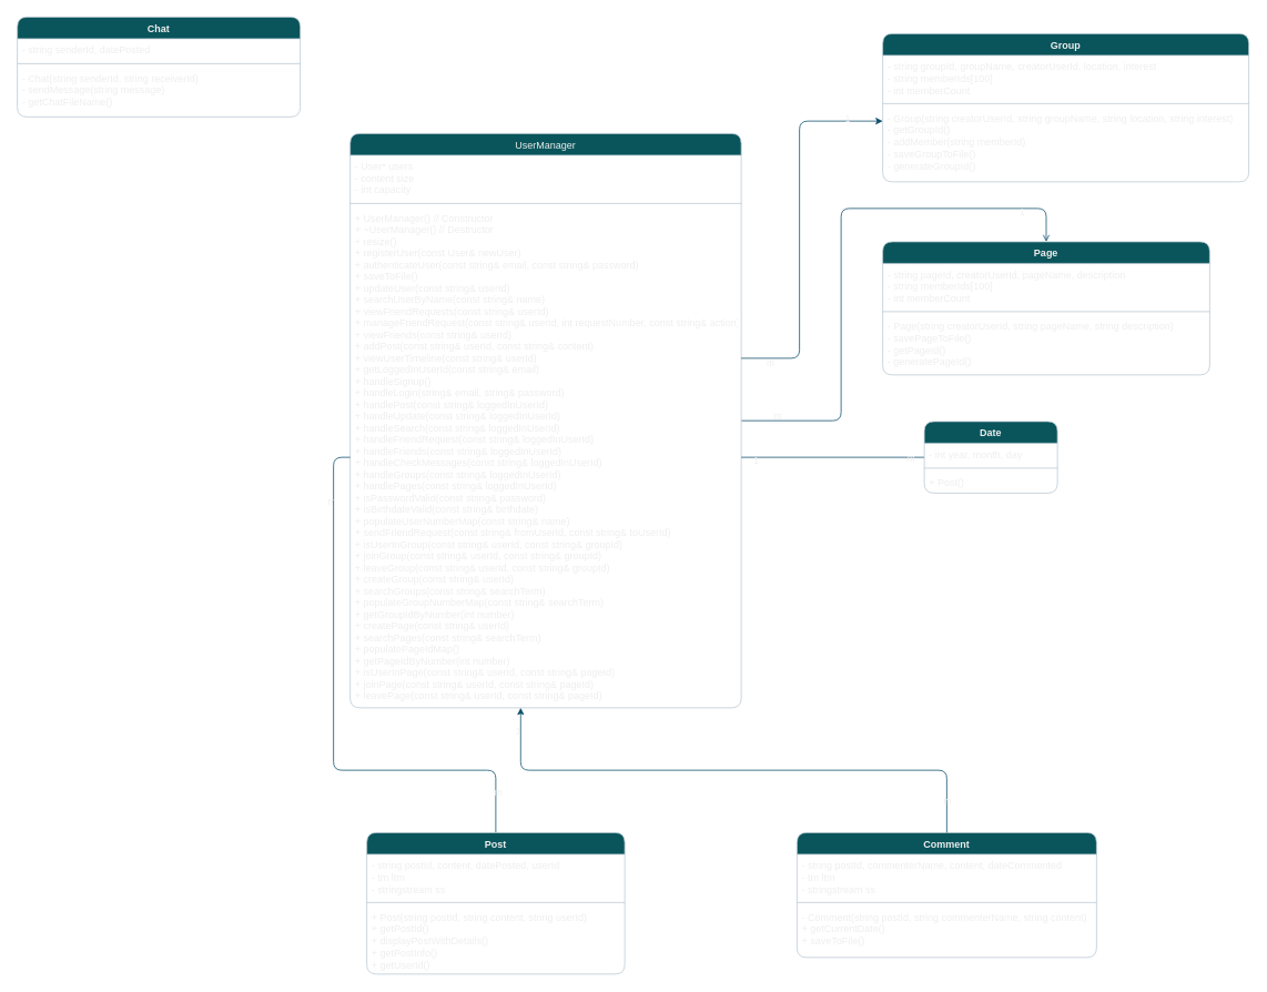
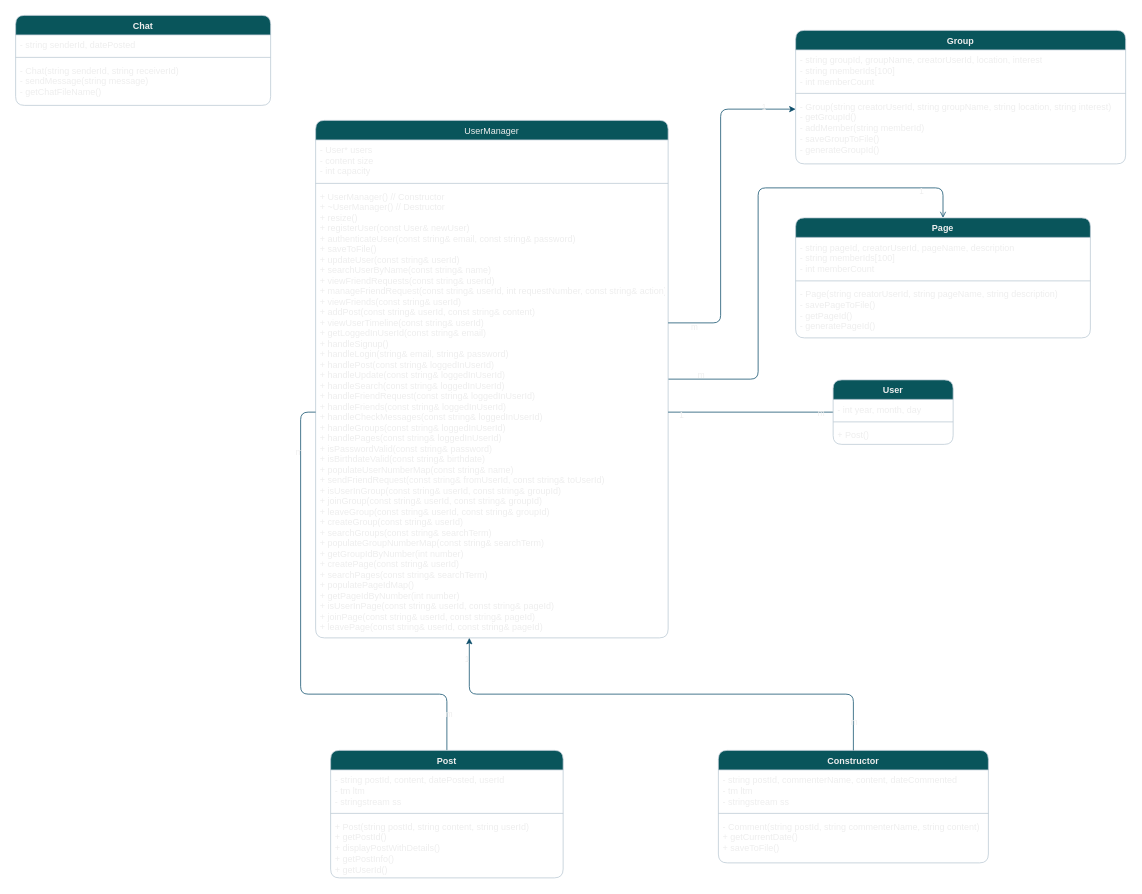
  <mxCell id="0" />
  <mxCell id="1" parent="0" />
  <mxCell id="2" style="edgeStyle=orthogonalEdgeStyle;rounded=1;orthogonalLoop=1;jettySize=auto;html=1;entryX=0.5;entryY=0;entryDx=0;entryDy=0;labelBackgroundColor=none;strokeColor=#0B4D6A;fontColor=default;endArrow=open;" parent="1" source="5" target="35" edge="1"><mxGeometry relative="1" as="geometry"><Array as="points"><mxPoint x="1010" y="505" /><mxPoint x="1010" y="250" /><mxPoint x="1257" y="250" /></Array></mxGeometry></mxCell>
  <mxCell id="3" value="m" style="edgeLabel;html=1;align=center;verticalAlign=middle;resizable=0;points=[];rounded=1;labelBackgroundColor=none;fontColor=#EEEEEE;" parent="2" vertex="1" connectable="0"><mxGeometry x="-0.866" y="6" relative="1" as="geometry"><mxPoint x="-1" as="offset" /></mxGeometry></mxCell>
  <mxCell id="4" value="1" style="edgeLabel;html=1;align=center;verticalAlign=middle;resizable=0;points=[];rounded=1;labelBackgroundColor=none;fontColor=#EEEEEE;" parent="2" vertex="1" connectable="0"><mxGeometry x="0.792" y="-4" relative="1" as="geometry"><mxPoint x="-1" as="offset" /></mxGeometry></mxCell>
  <mxCell id="5" value="UserManager" style="swimlane;fontStyle=0;align=center;verticalAlign=top;childLayout=stackLayout;horizontal=1;startSize=26;horizontalStack=0;resizeParent=1;resizeLast=0;collapsible=1;marginBottom=0;rounded=1;shadow=0;strokeWidth=1;fillColor=#09555B;labelBackgroundColor=none;strokeColor=#BAC8D3;fontColor=#EEEEEE;" parent="1" vertex="1"><mxGeometry x="420" y="160" width="470" height="690" as="geometry"><mxRectangle x="550" y="140" width="160" height="26" as="alternateBounds" /></mxGeometry></mxCell>
  <mxCell id="6" value="- User* users&#10;- content size&#10;- int capacity" style="text;align=left;verticalAlign=top;spacingLeft=4;spacingRight=4;overflow=hidden;rotatable=0;points=[[0,0.5],[1,0.5]];portConstraint=eastwest;rounded=1;labelBackgroundColor=none;fontColor=#EEEEEE;" parent="5" vertex="1"><mxGeometry y="26" width="470" height="54" as="geometry" /></mxCell>
  <mxCell id="7" value="" style="line;html=1;strokeWidth=1;align=left;verticalAlign=middle;spacingTop=-1;spacingLeft=3;spacingRight=3;rotatable=0;labelPosition=right;points=[];portConstraint=eastwest;rounded=1;labelBackgroundColor=none;fillColor=#09555B;strokeColor=#BAC8D3;fontColor=#EEEEEE;" parent="5" vertex="1"><mxGeometry y="80" width="470" height="8" as="geometry" /></mxCell>
  <mxCell id="8" value="+ UserManager()  // Constructor&#10;+ ~UserManager()  // Destructor&#10;+ resize()&#10;+ registerUser(const User&amp; newUser)&#10;+ authenticateUser(const string&amp; email, const string&amp; password)&#10;+ saveToFile()&#10;+ updateUser(const string&amp; userId)&#10;+ searchUserByName(const string&amp; name)&#10;+ viewFriendRequests(const string&amp; userId)&#10;+ manageFriendRequest(const string&amp; userId, int requestNumber, const string&amp; action)&#10;+ viewFriends(const string&amp; userId)&#10;+ addPost(const string&amp; userId, const string&amp; content)&#10;+ viewUserTimeline(const string&amp; userId)&#10;+ getLoggedInUserId(const string&amp; email)&#10;+ handleSignup()&#10;+ handleLogin(string&amp; email, string&amp; password)&#10;+ handlePost(const string&amp; loggedInUserId)&#10;+ handleUpdate(const string&amp; loggedInUserId)&#10;+ handleSearch(const string&amp; loggedInUserId)&#10;+ handleFriendRequest(const string&amp; loggedInUserId)&#10;+ handleFriends(const string&amp; loggedInUserId)&#10;+ handleCheckMessages(const string&amp; loggedInUserId)&#10;+ handleGroups(const string&amp; loggedInUserId)&#10;+ handlePages(const string&amp; loggedInUserId)&#10;+ isPasswordValid(const string&amp; password)&#10;+ isBirthdateValid(const string&amp; birthdate)&#10;+ populateUserNumberMap(const string&amp; name)&#10;+ sendFriendRequest(const string&amp; fromUserId, const string&amp; toUserId)&#10;+ isUserInGroup(const string&amp; userId, const string&amp; groupId)&#10;+ joinGroup(const string&amp; userId, const string&amp; groupId)&#10;+ leaveGroup(const string&amp; userId, const string&amp; groupId)&#10;+ createGroup(const string&amp; userId)&#10;+ searchGroups(const string&amp; searchTerm)&#10;+ populateGroupNumberMap(const string&amp; searchTerm)&#10;+ getGroupIdByNumber(int number)&#10;+ createPage(const string&amp; userId)&#10;+ searchPages(const string&amp; searchTerm)&#10;+ populatePageIdMap()&#10;+ getPageIdByNumber(int number)&#10;+ isUserInPage(const string&amp; userId, const string&amp; pageId)&#10;+ joinPage(const string&amp; userId, const string&amp; pageId)&#10;+ leavePage(const string&amp; userId, const string&amp; pageId)" style="text;align=left;verticalAlign=top;spacingLeft=4;spacingRight=4;overflow=hidden;rotatable=0;points=[[0,0.5],[1,0.5]];portConstraint=eastwest;rounded=1;labelBackgroundColor=none;fontColor=#EEEEEE;" parent="5" vertex="1"><mxGeometry y="88" width="470" height="602" as="geometry" /></mxCell>
  <mxCell id="9" style="edgeStyle=orthogonalEdgeStyle;rounded=1;orthogonalLoop=1;jettySize=auto;html=1;endArrow=none;endFill=0;labelBackgroundColor=none;strokeColor=#0B4D6A;fontColor=default;" parent="1" source="12" target="8" edge="1"><mxGeometry relative="1" as="geometry" /></mxCell>
  <mxCell id="10" value="m" style="edgeLabel;html=1;align=center;verticalAlign=middle;resizable=0;points=[];rounded=1;labelBackgroundColor=none;fontColor=#EEEEEE;" parent="9" vertex="1" connectable="0"><mxGeometry x="0.783" y="3" relative="1" as="geometry"><mxPoint as="offset" /></mxGeometry></mxCell>
  <mxCell id="11" value="m" style="edgeLabel;html=1;align=center;verticalAlign=middle;resizable=0;points=[];rounded=1;labelBackgroundColor=none;fontColor=#EEEEEE;" parent="9" vertex="1" connectable="0"><mxGeometry x="-0.854" y="-2" relative="1" as="geometry"><mxPoint as="offset" /></mxGeometry></mxCell>
  <mxCell id="12" value="Post" style="swimlane;fontStyle=1;align=center;verticalAlign=top;childLayout=stackLayout;horizontal=1;startSize=26;horizontalStack=0;resizeParent=1;resizeParentMax=0;resizeLast=0;collapsible=1;marginBottom=0;whiteSpace=wrap;html=1;fillColor=#09555B;rounded=1;labelBackgroundColor=none;strokeColor=#BAC8D3;fontColor=#EEEEEE;" parent="1" vertex="1"><mxGeometry x="440" y="1000" width="310" height="170" as="geometry" /></mxCell>
  <mxCell id="13" value="&lt;div&gt;- string postId, content, datePosted, userId&lt;/div&gt;&lt;div&gt;- tm ltm&lt;/div&gt;&lt;div&gt;- stringstream ss&lt;/div&gt;" style="text;strokeColor=none;fillColor=none;align=left;verticalAlign=top;spacingLeft=4;spacingRight=4;overflow=hidden;rotatable=0;points=[[0,0.5],[1,0.5]];portConstraint=eastwest;whiteSpace=wrap;html=1;rounded=1;labelBackgroundColor=none;fontColor=#EEEEEE;" parent="12" vertex="1"><mxGeometry y="26" width="310" height="54" as="geometry" /></mxCell>
  <mxCell id="14" value="" style="line;strokeWidth=1;fillColor=none;align=left;verticalAlign=middle;spacingTop=-1;spacingLeft=3;spacingRight=3;rotatable=0;labelPosition=right;points=[];portConstraint=eastwest;strokeColor=#BAC8D3;rounded=1;labelBackgroundColor=none;fontColor=#EEEEEE;" parent="12" vertex="1"><mxGeometry y="80" width="310" height="8" as="geometry" /></mxCell>
  <mxCell id="15" value="&lt;div&gt;+ Post(string postId, string content, string userId)&lt;/div&gt;&lt;div&gt;&lt;span style=&quot;background-color: initial;&quot;&gt;+ getPostId()&lt;/span&gt;&lt;/div&gt;&lt;div&gt;&lt;span style=&quot;background-color: initial;&quot;&gt;+ displayPostWithDetails()&lt;/span&gt;&lt;/div&gt;&lt;div&gt;+ getPostInfo()&lt;/div&gt;&lt;div&gt;+ getUserId()&lt;/div&gt;" style="text;strokeColor=none;fillColor=none;align=left;verticalAlign=top;spacingLeft=4;spacingRight=4;overflow=hidden;rotatable=0;points=[[0,0.5],[1,0.5]];portConstraint=eastwest;whiteSpace=wrap;html=1;rounded=1;labelBackgroundColor=none;fontColor=#EEEEEE;" parent="12" vertex="1"><mxGeometry y="88" width="310" height="82" as="geometry" /></mxCell>
  <mxCell id="16" style="edgeStyle=orthogonalEdgeStyle;rounded=1;orthogonalLoop=1;jettySize=auto;html=1;endArrow=none;endFill=0;labelBackgroundColor=none;strokeColor=#0B4D6A;fontColor=default;" parent="1" source="19" target="8" edge="1"><mxGeometry relative="1" as="geometry" /></mxCell>
  <mxCell id="17" value="m" style="edgeLabel;html=1;align=center;verticalAlign=middle;resizable=0;points=[];rounded=1;labelBackgroundColor=none;fontColor=#EEEEEE;" parent="16" vertex="1" connectable="0"><mxGeometry x="-0.846" relative="1" as="geometry"><mxPoint as="offset" /></mxGeometry></mxCell>
  <mxCell id="18" value="1" style="edgeLabel;html=1;align=center;verticalAlign=middle;resizable=0;points=[];rounded=1;labelBackgroundColor=none;fontColor=#EEEEEE;" parent="16" vertex="1" connectable="0"><mxGeometry x="0.843" y="3" relative="1" as="geometry"><mxPoint as="offset" /></mxGeometry></mxCell>
- <mxCell id="19" value="Date" style="swimlane;fontStyle=1;align=center;verticalAlign=top;childLayout=stackLayout;horizontal=1;startSize=26;horizontalStack=0;resizeParent=1;resizeParentMax=0;resizeLast=0;collapsible=1;marginBottom=0;whiteSpace=wrap;html=1;fillColor=#09555B;rounded=1;labelBackgroundColor=none;strokeColor=#BAC8D3;fontColor=#EEEEEE;" parent="1" vertex="1"><mxGeometry x="1110" y="506" width="160" height="86" as="geometry" /></mxCell>
+ <mxCell id="19" value="User" style="swimlane;fontStyle=1;align=center;verticalAlign=top;childLayout=stackLayout;horizontal=1;startSize=26;horizontalStack=0;resizeParent=1;resizeParentMax=0;resizeLast=0;collapsible=1;marginBottom=0;whiteSpace=wrap;html=1;fillColor=#09555B;rounded=1;labelBackgroundColor=none;strokeColor=#BAC8D3;fontColor=#EEEEEE;" parent="1" vertex="1"><mxGeometry x="1110" y="506" width="160" height="86" as="geometry" /></mxCell>
  <mxCell id="20" value="- int year, month, day" style="text;strokeColor=none;fillColor=none;align=left;verticalAlign=top;spacingLeft=4;spacingRight=4;overflow=hidden;rotatable=0;points=[[0,0.5],[1,0.5]];portConstraint=eastwest;whiteSpace=wrap;html=1;rounded=1;labelBackgroundColor=none;fontColor=#EEEEEE;" parent="19" vertex="1"><mxGeometry y="26" width="160" height="26" as="geometry" /></mxCell>
  <mxCell id="21" value="" style="line;strokeWidth=1;fillColor=none;align=left;verticalAlign=middle;spacingTop=-1;spacingLeft=3;spacingRight=3;rotatable=0;labelPosition=right;points=[];portConstraint=eastwest;strokeColor=#BAC8D3;rounded=1;labelBackgroundColor=none;fontColor=#EEEEEE;" parent="19" vertex="1"><mxGeometry y="52" width="160" height="8" as="geometry" /></mxCell>
  <mxCell id="22" value="+ Post()" style="text;strokeColor=none;fillColor=none;align=left;verticalAlign=top;spacingLeft=4;spacingRight=4;overflow=hidden;rotatable=0;points=[[0,0.5],[1,0.5]];portConstraint=eastwest;whiteSpace=wrap;html=1;rounded=1;labelBackgroundColor=none;fontColor=#EEEEEE;" parent="19" vertex="1"><mxGeometry y="60" width="160" height="26" as="geometry" /></mxCell>
  <mxCell id="23" value="Chat" style="swimlane;fontStyle=1;align=center;verticalAlign=top;childLayout=stackLayout;horizontal=1;startSize=26;horizontalStack=0;resizeParent=1;resizeParentMax=0;resizeLast=0;collapsible=1;marginBottom=0;whiteSpace=wrap;html=1;fillColor=#09555B;rounded=1;labelBackgroundColor=none;strokeColor=#BAC8D3;fontColor=#EEEEEE;" parent="1" vertex="1"><mxGeometry x="20" y="20" width="340" height="120" as="geometry" /></mxCell>
  <mxCell id="24" value="- string senderId, datePosted" style="text;strokeColor=none;fillColor=none;align=left;verticalAlign=top;spacingLeft=4;spacingRight=4;overflow=hidden;rotatable=0;points=[[0,0.5],[1,0.5]];portConstraint=eastwest;whiteSpace=wrap;html=1;rounded=1;labelBackgroundColor=none;fontColor=#EEEEEE;" parent="23" vertex="1"><mxGeometry y="26" width="340" height="26" as="geometry" /></mxCell>
  <mxCell id="25" value="" style="line;strokeWidth=1;fillColor=none;align=left;verticalAlign=middle;spacingTop=-1;spacingLeft=3;spacingRight=3;rotatable=0;labelPosition=right;points=[];portConstraint=eastwest;strokeColor=#BAC8D3;rounded=1;labelBackgroundColor=none;fontColor=#EEEEEE;" parent="23" vertex="1"><mxGeometry y="52" width="340" height="8" as="geometry" /></mxCell>
  <mxCell id="26" value="&lt;div&gt;- Chat(string senderId, string receiverId)&lt;/div&gt;&lt;div&gt;- sendMessage(string message)&lt;/div&gt;&lt;div&gt;- getChatFileName()&lt;/div&gt;" style="text;strokeColor=none;fillColor=none;align=left;verticalAlign=top;spacingLeft=4;spacingRight=4;overflow=hidden;rotatable=0;points=[[0,0.5],[1,0.5]];portConstraint=eastwest;whiteSpace=wrap;html=1;rounded=1;labelBackgroundColor=none;fontColor=#EEEEEE;" parent="23" vertex="1"><mxGeometry y="60" width="340" height="60" as="geometry" /></mxCell>
- <mxCell id="27" value="Comment" style="swimlane;fontStyle=1;align=center;verticalAlign=top;childLayout=stackLayout;horizontal=1;startSize=26;horizontalStack=0;resizeParent=1;resizeParentMax=0;resizeLast=0;collapsible=1;marginBottom=0;whiteSpace=wrap;html=1;fillColor=#09555B;rounded=1;labelBackgroundColor=none;strokeColor=#BAC8D3;fontColor=#EEEEEE;" parent="1" vertex="1"><mxGeometry x="957" y="1000" width="360" height="150" as="geometry" /></mxCell>
+ <mxCell id="27" value="Constructor" style="swimlane;fontStyle=1;align=center;verticalAlign=top;childLayout=stackLayout;horizontal=1;startSize=26;horizontalStack=0;resizeParent=1;resizeParentMax=0;resizeLast=0;collapsible=1;marginBottom=0;whiteSpace=wrap;html=1;fillColor=#09555B;rounded=1;labelBackgroundColor=none;strokeColor=#BAC8D3;fontColor=#EEEEEE;" parent="1" vertex="1"><mxGeometry x="957" y="1000" width="360" height="150" as="geometry" /></mxCell>
  <mxCell id="28" value="&lt;div&gt;- string postId, commenterName, content, dateCommented&lt;/div&gt;&lt;div&gt;- tm ltm&lt;/div&gt;&lt;div&gt;- stringstream ss&lt;/div&gt;" style="text;strokeColor=none;fillColor=none;align=left;verticalAlign=top;spacingLeft=4;spacingRight=4;overflow=hidden;rotatable=0;points=[[0,0.5],[1,0.5]];portConstraint=eastwest;whiteSpace=wrap;html=1;rounded=1;labelBackgroundColor=none;fontColor=#EEEEEE;" parent="27" vertex="1"><mxGeometry y="26" width="360" height="54" as="geometry" /></mxCell>
  <mxCell id="29" value="" style="line;strokeWidth=1;fillColor=none;align=left;verticalAlign=middle;spacingTop=-1;spacingLeft=3;spacingRight=3;rotatable=0;labelPosition=right;points=[];portConstraint=eastwest;strokeColor=#BAC8D3;rounded=1;labelBackgroundColor=none;fontColor=#EEEEEE;" parent="27" vertex="1"><mxGeometry y="80" width="360" height="8" as="geometry" /></mxCell>
  <mxCell id="30" value="&lt;div&gt;- Comment(string postId, string commenterName, string content)&lt;/div&gt;&lt;div&gt;+ getCurrentDate()&lt;/div&gt;&lt;div&gt;+ saveToFile()&lt;/div&gt;" style="text;strokeColor=none;fillColor=none;align=left;verticalAlign=top;spacingLeft=4;spacingRight=4;overflow=hidden;rotatable=0;points=[[0,0.5],[1,0.5]];portConstraint=eastwest;whiteSpace=wrap;html=1;rounded=1;labelBackgroundColor=none;fontColor=#EEEEEE;" parent="27" vertex="1"><mxGeometry y="88" width="360" height="62" as="geometry" /></mxCell>
  <mxCell id="31" value="Group" style="swimlane;fontStyle=1;align=center;verticalAlign=top;childLayout=stackLayout;horizontal=1;startSize=26;horizontalStack=0;resizeParent=1;resizeParentMax=0;resizeLast=0;collapsible=1;marginBottom=0;whiteSpace=wrap;html=1;fillColor=#09555B;rounded=1;labelBackgroundColor=none;strokeColor=#BAC8D3;fontColor=#EEEEEE;" parent="1" vertex="1"><mxGeometry x="1060" y="40" width="440" height="178" as="geometry" /></mxCell>
  <mxCell id="32" value="&lt;div&gt;- string groupId, groupName, creatorUserId, location, interest&lt;/div&gt;&lt;div&gt;- string memberIds[100]&lt;/div&gt;&lt;div&gt;- int memberCount&lt;/div&gt;" style="text;strokeColor=none;fillColor=none;align=left;verticalAlign=top;spacingLeft=4;spacingRight=4;overflow=hidden;rotatable=0;points=[[0,0.5],[1,0.5]];portConstraint=eastwest;whiteSpace=wrap;html=1;rounded=1;labelBackgroundColor=none;fontColor=#EEEEEE;" parent="31" vertex="1"><mxGeometry y="26" width="440" height="54" as="geometry" /></mxCell>
  <mxCell id="33" value="" style="line;strokeWidth=1;fillColor=none;align=left;verticalAlign=middle;spacingTop=-1;spacingLeft=3;spacingRight=3;rotatable=0;labelPosition=right;points=[];portConstraint=eastwest;strokeColor=#BAC8D3;rounded=1;labelBackgroundColor=none;fontColor=#EEEEEE;" parent="31" vertex="1"><mxGeometry y="80" width="440" height="8" as="geometry" /></mxCell>
  <mxCell id="34" value="&lt;div&gt;- Group(string creatorUserId, string groupName, string location, string interest)&lt;/div&gt;&lt;div&gt;- getGroupId()&lt;/div&gt;&lt;div&gt;- addMember(string memberId)&lt;/div&gt;&lt;div&gt;- saveGroupToFile()&lt;/div&gt;&lt;div&gt;- generateGroupId()&lt;/div&gt;" style="text;strokeColor=none;fillColor=none;align=left;verticalAlign=top;spacingLeft=4;spacingRight=4;overflow=hidden;rotatable=0;points=[[0,0.5],[1,0.5]];portConstraint=eastwest;whiteSpace=wrap;html=1;rounded=1;labelBackgroundColor=none;fontColor=#EEEEEE;" parent="31" vertex="1"><mxGeometry y="88" width="440" height="90" as="geometry" /></mxCell>
  <mxCell id="35" value="Page" style="swimlane;fontStyle=1;align=center;verticalAlign=top;childLayout=stackLayout;horizontal=1;startSize=26;horizontalStack=0;resizeParent=1;resizeParentMax=0;resizeLast=0;collapsible=1;marginBottom=0;whiteSpace=wrap;html=1;fillColor=#09555B;rounded=1;labelBackgroundColor=none;strokeColor=#BAC8D3;fontColor=#EEEEEE;" parent="1" vertex="1"><mxGeometry x="1060" y="290" width="393" height="160" as="geometry" /></mxCell>
  <mxCell id="36" value="&lt;div&gt;- string pageId, creatorUserId, pageName, description&lt;/div&gt;&lt;div&gt;- string memberIds[100]&lt;/div&gt;&lt;div&gt;- int memberCount&lt;/div&gt;" style="text;strokeColor=none;fillColor=none;align=left;verticalAlign=top;spacingLeft=4;spacingRight=4;overflow=hidden;rotatable=0;points=[[0,0.5],[1,0.5]];portConstraint=eastwest;whiteSpace=wrap;html=1;rounded=1;labelBackgroundColor=none;fontColor=#EEEEEE;" parent="35" vertex="1"><mxGeometry y="26" width="393" height="54" as="geometry" /></mxCell>
  <mxCell id="37" value="" style="line;strokeWidth=1;fillColor=none;align=left;verticalAlign=middle;spacingTop=-1;spacingLeft=3;spacingRight=3;rotatable=0;labelPosition=right;points=[];portConstraint=eastwest;strokeColor=#BAC8D3;rounded=1;labelBackgroundColor=none;fontColor=#EEEEEE;" parent="35" vertex="1"><mxGeometry y="80" width="393" height="8" as="geometry" /></mxCell>
  <mxCell id="38" value="&lt;div&gt;- Page(string creatorUserId, string pageName, string description)&lt;/div&gt;&lt;div&gt;- savePageToFile()&lt;/div&gt;&lt;div&gt;- getPageId()&lt;/div&gt;&lt;div&gt;- generatePageId()&lt;/div&gt;" style="text;strokeColor=none;fillColor=none;align=left;verticalAlign=top;spacingLeft=4;spacingRight=4;overflow=hidden;rotatable=0;points=[[0,0.5],[1,0.5]];portConstraint=eastwest;whiteSpace=wrap;html=1;rounded=1;labelBackgroundColor=none;fontColor=#EEEEEE;" parent="35" vertex="1"><mxGeometry y="88" width="393" height="72" as="geometry" /></mxCell>
  <mxCell id="39" style="edgeStyle=orthogonalEdgeStyle;rounded=1;orthogonalLoop=1;jettySize=auto;html=1;entryX=0.436;entryY=1;entryDx=0;entryDy=0;entryPerimeter=0;labelBackgroundColor=none;strokeColor=#0B4D6A;fontColor=default;" parent="1" source="27" target="8" edge="1"><mxGeometry relative="1" as="geometry" /></mxCell>
  <mxCell id="40" value="m" style="edgeLabel;html=1;align=center;verticalAlign=middle;resizable=0;points=[];rounded=1;labelBackgroundColor=none;fontColor=#EEEEEE;" parent="39" vertex="1" connectable="0"><mxGeometry x="-0.883" relative="1" as="geometry"><mxPoint as="offset" /></mxGeometry></mxCell>
  <mxCell id="41" value="1" style="edgeLabel;html=1;align=center;verticalAlign=middle;resizable=0;points=[];rounded=1;labelBackgroundColor=none;fontColor=#EEEEEE;" parent="39" vertex="1" connectable="0"><mxGeometry x="0.915" y="3" relative="1" as="geometry"><mxPoint y="-1" as="offset" /></mxGeometry></mxCell>
  <mxCell id="42" style="edgeStyle=orthogonalEdgeStyle;rounded=1;orthogonalLoop=1;jettySize=auto;html=1;labelBackgroundColor=none;strokeColor=#0B4D6A;fontColor=default;" parent="1" source="8" target="34" edge="1"><mxGeometry relative="1" as="geometry"><Array as="points"><mxPoint x="960" y="430" /><mxPoint x="960" y="145" /></Array></mxGeometry></mxCell>
  <mxCell id="43" value="m" style="edgeLabel;html=1;align=center;verticalAlign=middle;resizable=0;points=[];rounded=1;labelBackgroundColor=none;fontColor=#EEEEEE;" parent="42" vertex="1" connectable="0"><mxGeometry x="-0.852" y="-5" relative="1" as="geometry"><mxPoint as="offset" /></mxGeometry></mxCell>
  <mxCell id="44" value="1" style="edgeLabel;html=1;align=center;verticalAlign=middle;resizable=0;points=[];rounded=1;labelBackgroundColor=none;fontColor=#EEEEEE;" parent="42" vertex="1" connectable="0"><mxGeometry x="0.811" y="3" relative="1" as="geometry"><mxPoint as="offset" /></mxGeometry></mxCell>
